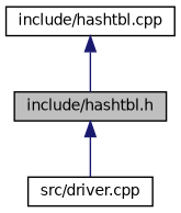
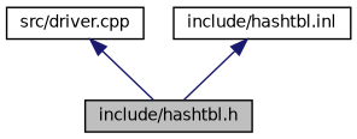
  digraph {
    node [color=black fillcolor=white fontname=Helvetica fontsize=10 shape=record style=filled]
    edge [color=midnightblue dir=back fontname=Helvetica fontsize=10 labelfontname=Helvetica labelfontsize=10 style=solid]
    n1 [fillcolor=grey75 fontcolor=black height=0.2 label="include/hashtbl.h" width=0.4]
    n2 [height=0.2 label="src/driver.cpp" width=0.4]
-   n3 [height=0.2 label="include/hashtbl.cpp" width=0.4]
-   n1 -> n2
+   n3 [height=0.2 label="include/hashtbl.inl" width=0.4]
+   n2 -> n1
    n3 -> n1
  }
